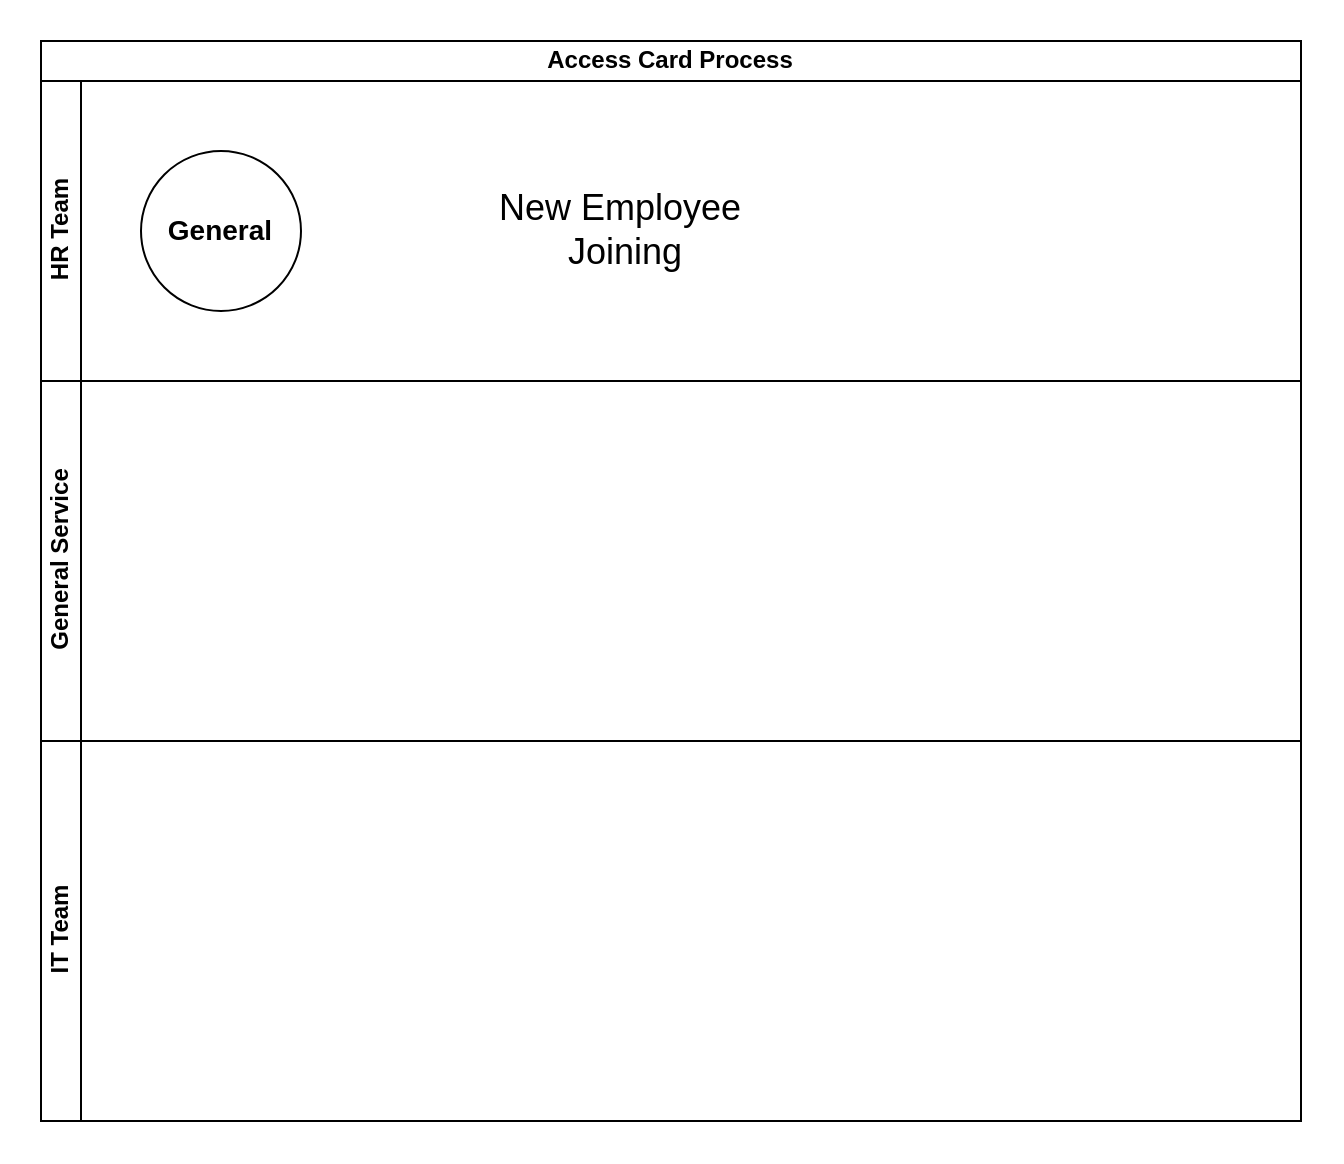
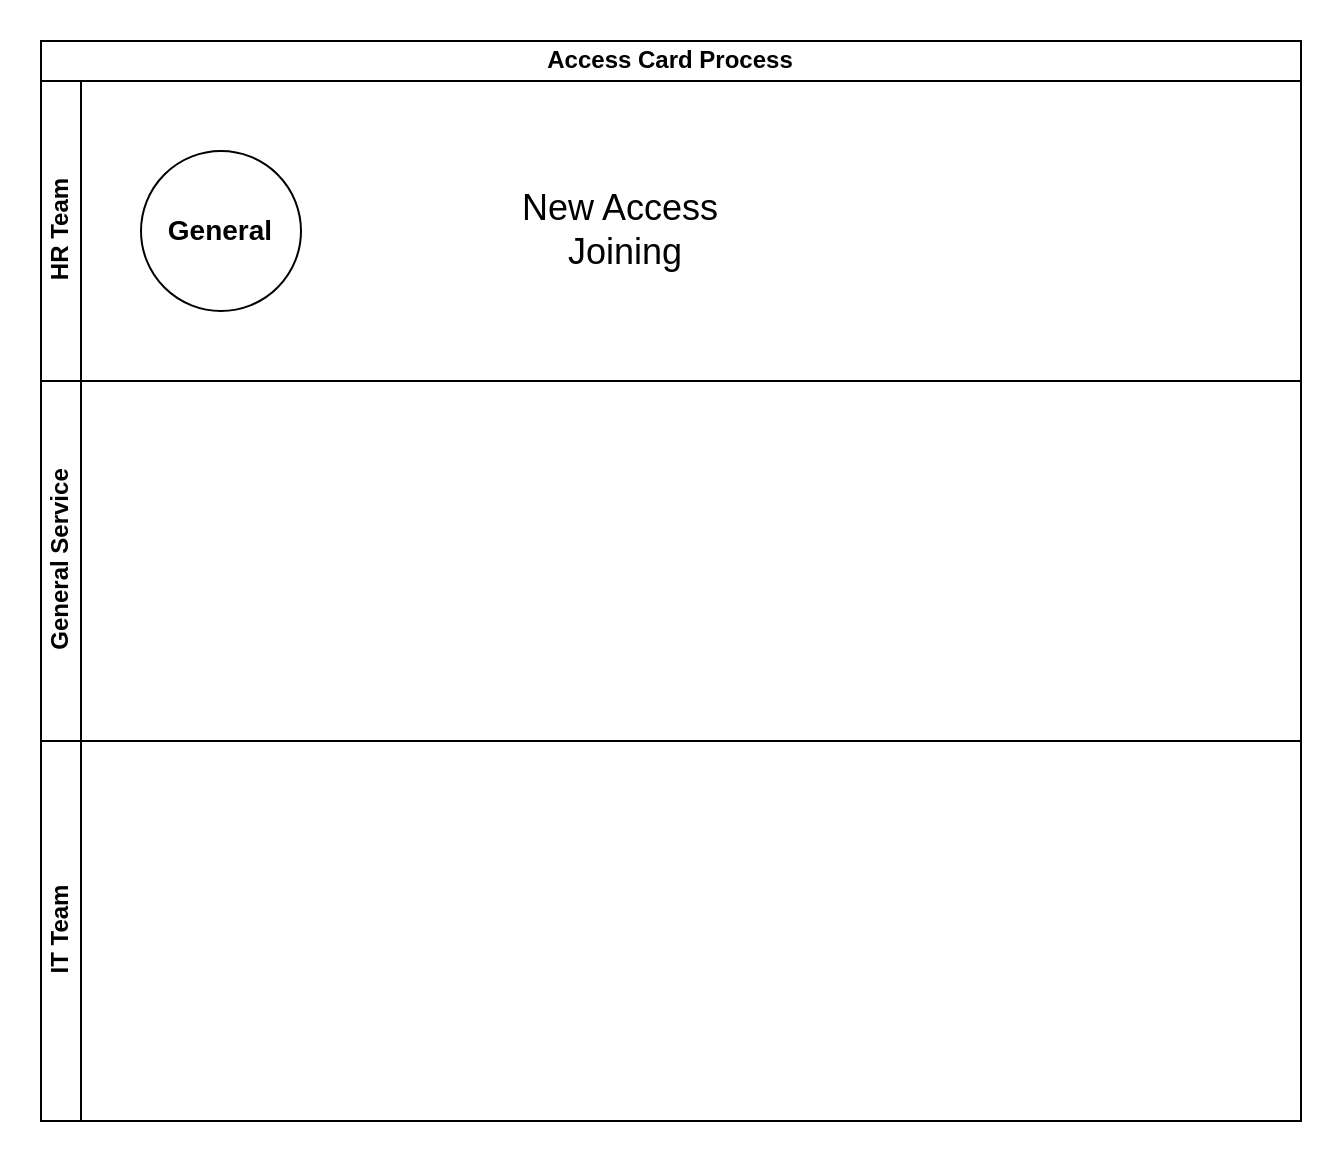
  <mxCell id="0" />
  <mxCell id="1" parent="0" />
  <mxCell id="2" value="Access Card Process" style="swimlane;html=1;childLayout=stackLayout;resizeParent=1;resizeParentMax=0;horizontal=1;startSize=20;horizontalStack=0;whiteSpace=wrap;" vertex="1" parent="1"><mxGeometry x="20" y="20" width="630" height="540" as="geometry" /></mxCell>
  <mxCell id="3" value="HR Team" style="swimlane;html=1;startSize=20;horizontal=0;" vertex="1" parent="2"><mxGeometry y="20" width="630" height="150" as="geometry" /></mxCell>
  <mxCell id="4" value="&lt;b&gt;&lt;font style=&quot;font-size: 14px;&quot;&gt;General&lt;/font&gt;&lt;/b&gt;" style="ellipse;whiteSpace=wrap;html=1;aspect=fixed;" vertex="1" parent="3"><mxGeometry x="50" y="35" width="80" height="80" as="geometry" /></mxCell>
- <mxCell id="5" value="&lt;font style=&quot;font-size: 18px;&quot;&gt;New Employee&lt;br&gt;&amp;nbsp;Joining&lt;/font&gt;" style="text;html=1;strokeColor=none;fillColor=none;align=center;verticalAlign=middle;whiteSpace=wrap;rounded=0;" vertex="1" parent="3"><mxGeometry x="210" y="48" width="160" height="54" as="geometry" /></mxCell>
+ <mxCell id="5" value="&lt;font style=&quot;font-size: 18px;&quot;&gt;New Access&lt;br&gt;&amp;nbsp;Joining&lt;/font&gt;" style="text;html=1;strokeColor=none;fillColor=none;align=center;verticalAlign=middle;whiteSpace=wrap;rounded=0;" vertex="1" parent="3"><mxGeometry x="210" y="48" width="160" height="54" as="geometry" /></mxCell>
  <mxCell id="6" value="General Service" style="swimlane;html=1;startSize=20;horizontal=0;" vertex="1" parent="2"><mxGeometry y="170" width="630" height="180" as="geometry" /></mxCell>
  <mxCell id="7" value="IT Team" style="swimlane;html=1;startSize=20;horizontal=0;" vertex="1" parent="2"><mxGeometry y="350" width="630" height="190" as="geometry" /></mxCell>
